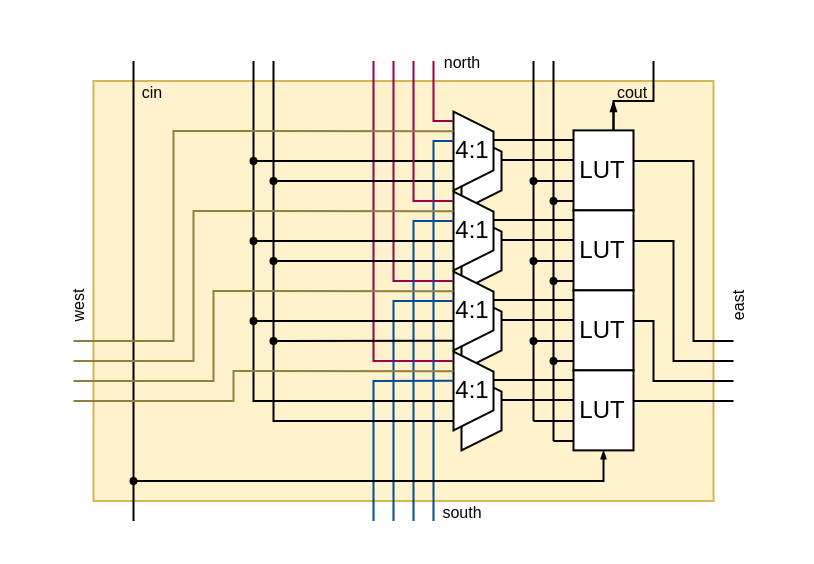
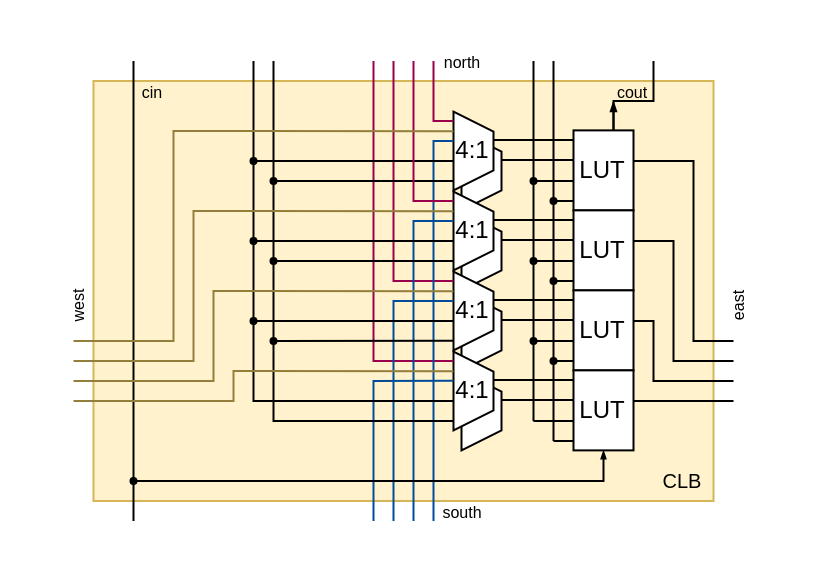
  <mxCell id="0" />
  <mxCell id="1" parent="0" />
  <mxCell id="2" value="" style="rounded=0;whiteSpace=wrap;html=1;fillColor=#fff2cc;strokeColor=#d6b656;" vertex="1" parent="1"><mxGeometry x="46.25" y="40" width="310" height="210" as="geometry" /></mxCell>
  <mxCell id="3" value="" style="endArrow=none;html=1;rounded=0;endFill=0;startArrow=blockThin;startFill=1;startSize=3;" edge="1" parent="1"><mxGeometry width="50" height="50" relative="1" as="geometry"><mxPoint x="306.25" y="50" as="sourcePoint" /><mxPoint x="306.25" y="70" as="targetPoint" /><Array as="points" /></mxGeometry></mxCell>
  <mxCell id="4" value="" style="endArrow=none;html=1;rounded=0;" edge="1" parent="1"><mxGeometry width="50" height="50" relative="1" as="geometry"><mxPoint x="326.25" y="30" as="sourcePoint" /><mxPoint x="306.25" y="70" as="targetPoint" /><Array as="points"><mxPoint x="326.25" y="50" /><mxPoint x="306.25" y="50" /></Array></mxGeometry></mxCell>
  <mxCell id="5" value="" style="endArrow=none;html=1;rounded=0;" edge="1" parent="1"><mxGeometry width="50" height="50" relative="1" as="geometry"><mxPoint x="266.25" y="210" as="sourcePoint" /><mxPoint x="266.25" y="30" as="targetPoint" /></mxGeometry></mxCell>
  <mxCell id="6" value="" style="endArrow=none;html=1;rounded=0;" edge="1" parent="1"><mxGeometry width="50" height="50" relative="1" as="geometry"><mxPoint x="276.25" y="220" as="sourcePoint" /><mxPoint x="276.25" y="30" as="targetPoint" /></mxGeometry></mxCell>
  <mxCell id="7" value="" style="group" vertex="1" connectable="0" parent="1"><mxGeometry x="226.25" y="50" width="90" height="54.69" as="geometry" /></mxCell>
  <mxCell id="8" value="" style="endArrow=none;html=1;rounded=0;startArrow=none;startFill=0;endSize=4;startSize=3;strokeWidth=1;entryX=0;entryY=0.5;entryDx=0;entryDy=0;" edge="1" parent="7"><mxGeometry width="50" height="50" relative="1" as="geometry"><mxPoint x="20" y="29.55" as="sourcePoint" /><mxPoint x="60" y="29.55" as="targetPoint" /></mxGeometry></mxCell>
  <mxCell id="9" value="" style="shape=trapezoid;perimeter=trapezoidPerimeter;whiteSpace=wrap;html=1;fixedSize=1;size=10;direction=south;" vertex="1" parent="7"><mxGeometry x="4" y="15.31" width="20" height="39.38" as="geometry" /></mxCell>
  <mxCell id="10" value="LUT" style="rounded=0;whiteSpace=wrap;html=1;" vertex="1" parent="7"><mxGeometry x="60" y="14.69" width="30" height="40" as="geometry" /></mxCell>
  <mxCell id="11" value="4:1" style="shape=trapezoid;perimeter=trapezoidPerimeter;whiteSpace=wrap;html=1;fixedSize=1;size=10;direction=south;" vertex="1" parent="7"><mxGeometry y="5.31" width="20" height="39.38" as="geometry" /></mxCell>
  <mxCell id="12" value="" style="endArrow=none;html=1;rounded=0;startArrow=oval;startFill=1;endSize=4;startSize=3;strokeWidth=1;" edge="1" parent="7"><mxGeometry width="50" height="50" relative="1" as="geometry"><mxPoint x="50" y="50" as="sourcePoint" /><mxPoint x="60" y="50" as="targetPoint" /></mxGeometry></mxCell>
  <mxCell id="13" value="" style="endArrow=none;html=1;rounded=0;startArrow=oval;startFill=1;endSize=4;startSize=3;strokeWidth=1;" edge="1" parent="7"><mxGeometry width="50" height="50" relative="1" as="geometry"><mxPoint x="40" y="40" as="sourcePoint" /><mxPoint x="60" y="40" as="targetPoint" /></mxGeometry></mxCell>
  <mxCell id="14" value="" style="endArrow=none;html=1;rounded=0;startArrow=none;startFill=0;endSize=4;startSize=3;strokeWidth=1;entryX=0;entryY=0.5;entryDx=0;entryDy=0;" edge="1" parent="7"><mxGeometry width="50" height="50" relative="1" as="geometry"><mxPoint x="20.0" y="19.55" as="sourcePoint" /><mxPoint x="60.0" y="19.55" as="targetPoint" /></mxGeometry></mxCell>
  <mxCell id="15" value="" style="group" vertex="1" connectable="0" parent="1"><mxGeometry x="226.25" y="90" width="90" height="54.69" as="geometry" /></mxCell>
  <mxCell id="16" value="" style="endArrow=none;html=1;rounded=0;startArrow=none;startFill=0;endSize=4;startSize=3;strokeWidth=1;entryX=0;entryY=0.5;entryDx=0;entryDy=0;" edge="1" parent="15"><mxGeometry width="50" height="50" relative="1" as="geometry"><mxPoint x="20" y="29.55" as="sourcePoint" /><mxPoint x="60" y="29.55" as="targetPoint" /></mxGeometry></mxCell>
  <mxCell id="17" value="" style="shape=trapezoid;perimeter=trapezoidPerimeter;whiteSpace=wrap;html=1;fixedSize=1;size=10;direction=south;" vertex="1" parent="15"><mxGeometry x="4" y="15.31" width="20" height="39.38" as="geometry" /></mxCell>
  <mxCell id="18" value="LUT" style="rounded=0;whiteSpace=wrap;html=1;" vertex="1" parent="15"><mxGeometry x="60" y="14.69" width="30" height="40" as="geometry" /></mxCell>
  <mxCell id="19" value="4:1" style="shape=trapezoid;perimeter=trapezoidPerimeter;whiteSpace=wrap;html=1;fixedSize=1;size=10;direction=south;" vertex="1" parent="15"><mxGeometry y="5.31" width="20" height="39.38" as="geometry" /></mxCell>
  <mxCell id="20" value="" style="endArrow=none;html=1;rounded=0;startArrow=oval;startFill=1;endSize=4;startSize=3;strokeWidth=1;" edge="1" parent="15"><mxGeometry width="50" height="50" relative="1" as="geometry"><mxPoint x="50" y="50" as="sourcePoint" /><mxPoint x="60" y="50" as="targetPoint" /></mxGeometry></mxCell>
  <mxCell id="21" value="" style="endArrow=none;html=1;rounded=0;startArrow=oval;startFill=1;endSize=4;startSize=3;strokeWidth=1;" edge="1" parent="15"><mxGeometry width="50" height="50" relative="1" as="geometry"><mxPoint x="40" y="40" as="sourcePoint" /><mxPoint x="60" y="40" as="targetPoint" /></mxGeometry></mxCell>
  <mxCell id="22" value="" style="endArrow=none;html=1;rounded=0;startArrow=none;startFill=0;endSize=4;startSize=3;strokeWidth=1;entryX=0;entryY=0.5;entryDx=0;entryDy=0;" edge="1" parent="15"><mxGeometry width="50" height="50" relative="1" as="geometry"><mxPoint x="20.0" y="19.55" as="sourcePoint" /><mxPoint x="60.0" y="19.55" as="targetPoint" /></mxGeometry></mxCell>
  <mxCell id="23" value="" style="group" vertex="1" connectable="0" parent="1"><mxGeometry x="226.25" y="130" width="90" height="54.69" as="geometry" /></mxCell>
  <mxCell id="24" value="" style="endArrow=none;html=1;rounded=0;startArrow=none;startFill=0;endSize=4;startSize=3;strokeWidth=1;entryX=0;entryY=0.5;entryDx=0;entryDy=0;" edge="1" parent="23"><mxGeometry width="50" height="50" relative="1" as="geometry"><mxPoint x="20" y="29.55" as="sourcePoint" /><mxPoint x="60" y="29.55" as="targetPoint" /></mxGeometry></mxCell>
  <mxCell id="25" value="" style="shape=trapezoid;perimeter=trapezoidPerimeter;whiteSpace=wrap;html=1;fixedSize=1;size=10;direction=south;" vertex="1" parent="23"><mxGeometry x="4" y="15.31" width="20" height="39.38" as="geometry" /></mxCell>
  <mxCell id="26" value="LUT" style="rounded=0;whiteSpace=wrap;html=1;" vertex="1" parent="23"><mxGeometry x="60" y="14.69" width="30" height="40" as="geometry" /></mxCell>
  <mxCell id="27" value="4:1" style="shape=trapezoid;perimeter=trapezoidPerimeter;whiteSpace=wrap;html=1;fixedSize=1;size=10;direction=south;" vertex="1" parent="23"><mxGeometry y="5.31" width="20" height="39.38" as="geometry" /></mxCell>
  <mxCell id="28" value="" style="endArrow=none;html=1;rounded=0;startArrow=oval;startFill=1;endSize=4;startSize=3;strokeWidth=1;" edge="1" parent="23"><mxGeometry width="50" height="50" relative="1" as="geometry"><mxPoint x="50" y="50" as="sourcePoint" /><mxPoint x="60" y="50" as="targetPoint" /></mxGeometry></mxCell>
  <mxCell id="29" value="" style="endArrow=none;html=1;rounded=0;startArrow=oval;startFill=1;endSize=4;startSize=3;strokeWidth=1;" edge="1" parent="23"><mxGeometry width="50" height="50" relative="1" as="geometry"><mxPoint x="40" y="40" as="sourcePoint" /><mxPoint x="60" y="40" as="targetPoint" /></mxGeometry></mxCell>
  <mxCell id="30" value="" style="endArrow=none;html=1;rounded=0;startArrow=none;startFill=0;endSize=4;startSize=3;strokeWidth=1;entryX=0;entryY=0.5;entryDx=0;entryDy=0;" edge="1" parent="23"><mxGeometry width="50" height="50" relative="1" as="geometry"><mxPoint x="20.0" y="19.55" as="sourcePoint" /><mxPoint x="60.0" y="19.55" as="targetPoint" /></mxGeometry></mxCell>
  <mxCell id="31" value="" style="group" vertex="1" connectable="0" parent="1"><mxGeometry x="226.25" y="170" width="90" height="54.69" as="geometry" /></mxCell>
  <mxCell id="32" value="" style="endArrow=none;html=1;rounded=0;startArrow=none;startFill=0;endSize=4;startSize=3;strokeWidth=1;entryX=0;entryY=0.5;entryDx=0;entryDy=0;" edge="1" parent="31"><mxGeometry width="50" height="50" relative="1" as="geometry"><mxPoint x="20" y="29.55" as="sourcePoint" /><mxPoint x="60" y="29.55" as="targetPoint" /></mxGeometry></mxCell>
  <mxCell id="33" value="" style="shape=trapezoid;perimeter=trapezoidPerimeter;whiteSpace=wrap;html=1;fixedSize=1;size=10;direction=south;" vertex="1" parent="31"><mxGeometry x="4" y="15.31" width="20" height="39.38" as="geometry" /></mxCell>
  <mxCell id="34" value="LUT" style="rounded=0;whiteSpace=wrap;html=1;" vertex="1" parent="31"><mxGeometry x="60" y="14.69" width="30" height="40" as="geometry" /></mxCell>
  <mxCell id="35" value="4:1" style="shape=trapezoid;perimeter=trapezoidPerimeter;whiteSpace=wrap;html=1;fixedSize=1;size=10;direction=south;" vertex="1" parent="31"><mxGeometry y="5.31" width="20" height="39.38" as="geometry" /></mxCell>
  <mxCell id="36" value="" style="endArrow=none;html=1;rounded=0;startArrow=none;startFill=0;endSize=4;startSize=3;strokeWidth=1;" edge="1" parent="31"><mxGeometry width="50" height="50" relative="1" as="geometry"><mxPoint x="50" y="50" as="sourcePoint" /><mxPoint x="60" y="50" as="targetPoint" /></mxGeometry></mxCell>
  <mxCell id="37" value="" style="endArrow=none;html=1;rounded=0;startArrow=none;startFill=0;endSize=4;startSize=3;strokeWidth=1;" edge="1" parent="31"><mxGeometry width="50" height="50" relative="1" as="geometry"><mxPoint x="40" y="40" as="sourcePoint" /><mxPoint x="60" y="40" as="targetPoint" /></mxGeometry></mxCell>
  <mxCell id="38" value="" style="endArrow=none;html=1;rounded=0;startArrow=none;startFill=0;endSize=4;startSize=3;strokeWidth=1;entryX=0;entryY=0.5;entryDx=0;entryDy=0;" edge="1" parent="31"><mxGeometry width="50" height="50" relative="1" as="geometry"><mxPoint x="20.0" y="19.55" as="sourcePoint" /><mxPoint x="60.0" y="19.55" as="targetPoint" /></mxGeometry></mxCell>
  <mxCell id="39" value="" style="endArrow=none;html=1;rounded=0;strokeColor=#99004D;" edge="1" parent="1"><mxGeometry width="50" height="50" relative="1" as="geometry"><mxPoint x="226.25" y="60" as="sourcePoint" /><mxPoint x="216.25" y="30" as="targetPoint" /><Array as="points"><mxPoint x="216.25" y="60" /></Array></mxGeometry></mxCell>
  <mxCell id="40" value="" style="endArrow=none;html=1;rounded=0;strokeColor=#99004D;" edge="1" parent="1"><mxGeometry width="50" height="50" relative="1" as="geometry"><mxPoint x="226.25" y="140" as="sourcePoint" /><mxPoint x="196.25" y="30" as="targetPoint" /><Array as="points"><mxPoint x="196.25" y="140" /></Array></mxGeometry></mxCell>
  <mxCell id="41" value="" style="endArrow=none;html=1;rounded=0;strokeColor=#99004D;" edge="1" parent="1"><mxGeometry width="50" height="50" relative="1" as="geometry"><mxPoint x="226.25" y="180" as="sourcePoint" /><mxPoint x="186.25" y="30" as="targetPoint" /><Array as="points"><mxPoint x="186.25" y="180" /></Array></mxGeometry></mxCell>
  <mxCell id="42" value="" style="endArrow=none;html=1;rounded=0;strokeColor=#004C99;" edge="1" parent="1"><mxGeometry width="50" height="50" relative="1" as="geometry"><mxPoint x="226.25" y="70" as="sourcePoint" /><mxPoint x="216.25" y="260" as="targetPoint" /><Array as="points"><mxPoint x="216.25" y="70" /></Array></mxGeometry></mxCell>
  <mxCell id="43" value="" style="endArrow=oval;html=1;rounded=0;startArrow=none;startFill=0;endFill=1;endSize=3;" edge="1" parent="1"><mxGeometry width="50" height="50" relative="1" as="geometry"><mxPoint x="226.25" y="80" as="sourcePoint" /><mxPoint x="126.25" y="80" as="targetPoint" /></mxGeometry></mxCell>
  <mxCell id="44" value="" style="endArrow=oval;html=1;rounded=0;startArrow=none;startFill=0;endFill=1;endSize=3;" edge="1" parent="1"><mxGeometry width="50" height="50" relative="1" as="geometry"><mxPoint x="226.25" y="90" as="sourcePoint" /><mxPoint x="136.25" y="90" as="targetPoint" /></mxGeometry></mxCell>
  <mxCell id="45" value="" style="endArrow=none;html=1;rounded=0;strokeColor=#99004D;" edge="1" parent="1"><mxGeometry width="50" height="50" relative="1" as="geometry"><mxPoint x="226.25" y="100" as="sourcePoint" /><mxPoint x="206.25" y="30" as="targetPoint" /><Array as="points"><mxPoint x="206.25" y="100" /></Array></mxGeometry></mxCell>
  <mxCell id="46" value="" style="endArrow=none;html=1;rounded=0;strokeColor=#004C99;" edge="1" parent="1"><mxGeometry width="50" height="50" relative="1" as="geometry"><mxPoint x="226.25" y="110" as="sourcePoint" /><mxPoint x="206.25" y="260" as="targetPoint" /><Array as="points"><mxPoint x="206.25" y="110" /></Array></mxGeometry></mxCell>
  <mxCell id="47" value="" style="endArrow=oval;html=1;rounded=0;endSize=3;endFill=1;" edge="1" parent="1"><mxGeometry width="50" height="50" relative="1" as="geometry"><mxPoint x="226.25" y="120" as="sourcePoint" /><mxPoint x="126.25" y="120" as="targetPoint" /></mxGeometry></mxCell>
  <mxCell id="48" value="" style="endArrow=oval;html=1;rounded=0;endSize=3;endFill=1;" edge="1" parent="1"><mxGeometry width="50" height="50" relative="1" as="geometry"><mxPoint x="226.25" y="130" as="sourcePoint" /><mxPoint x="136.25" y="130" as="targetPoint" /></mxGeometry></mxCell>
  <mxCell id="49" value="" style="endArrow=none;html=1;rounded=0;strokeColor=#004C99;" edge="1" parent="1"><mxGeometry width="50" height="50" relative="1" as="geometry"><mxPoint x="226.25" y="150" as="sourcePoint" /><mxPoint x="196.25" y="260" as="targetPoint" /><Array as="points"><mxPoint x="196.25" y="150" /></Array></mxGeometry></mxCell>
  <mxCell id="50" value="" style="endArrow=oval;html=1;rounded=0;endSize=3;endFill=1;" edge="1" parent="1"><mxGeometry width="50" height="50" relative="1" as="geometry"><mxPoint x="226.25" y="160" as="sourcePoint" /><mxPoint x="126.25" y="160" as="targetPoint" /></mxGeometry></mxCell>
  <mxCell id="51" value="" style="endArrow=oval;html=1;rounded=0;endSize=3;endFill=1;" edge="1" parent="1"><mxGeometry width="50" height="50" relative="1" as="geometry"><mxPoint x="226.25" y="169.84" as="sourcePoint" /><mxPoint x="136.25" y="170" as="targetPoint" /></mxGeometry></mxCell>
  <mxCell id="52" value="" style="endArrow=none;html=1;rounded=0;strokeColor=#004C99;" edge="1" parent="1"><mxGeometry width="50" height="50" relative="1" as="geometry"><mxPoint x="226.25" y="189.92" as="sourcePoint" /><mxPoint x="186.25" y="260" as="targetPoint" /><Array as="points"><mxPoint x="186.25" y="190" /></Array></mxGeometry></mxCell>
  <mxCell id="53" value="" style="endArrow=none;html=1;rounded=0;" edge="1" parent="1"><mxGeometry width="50" height="50" relative="1" as="geometry"><mxPoint x="226.25" y="200" as="sourcePoint" /><mxPoint x="126.25" y="30" as="targetPoint" /><Array as="points"><mxPoint x="126.25" y="200" /></Array></mxGeometry></mxCell>
  <mxCell id="54" value="" style="endArrow=none;html=1;rounded=0;" edge="1" parent="1"><mxGeometry width="50" height="50" relative="1" as="geometry"><mxPoint x="226.25" y="210" as="sourcePoint" /><mxPoint x="136.25" y="30" as="targetPoint" /><Array as="points"><mxPoint x="136.25" y="210" /></Array></mxGeometry></mxCell>
  <mxCell id="55" value="" style="endArrow=none;html=1;rounded=0;exitX=0.5;exitY=1;exitDx=0;exitDy=0;endFill=0;startArrow=blockThin;startFill=1;endSize=5;startSize=2;" edge="1" parent="1" source="34"><mxGeometry width="50" height="50" relative="1" as="geometry"><mxPoint x="306.25" y="230" as="sourcePoint" /><mxPoint x="66.25" y="30" as="targetPoint" /><Array as="points"><mxPoint x="301.25" y="240" /><mxPoint x="66.25" y="240" /></Array></mxGeometry></mxCell>
  <mxCell id="56" value="" style="endArrow=none;html=1;rounded=0;" edge="1" parent="1"><mxGeometry width="50" height="50" relative="1" as="geometry"><mxPoint x="366.25" y="170" as="sourcePoint" /><mxPoint x="316.25" y="80" as="targetPoint" /><Array as="points"><mxPoint x="346.25" y="170" /><mxPoint x="346.25" y="80" /><mxPoint x="316.25" y="80" /></Array></mxGeometry></mxCell>
  <mxCell id="57" value="" style="endArrow=none;html=1;rounded=0;" edge="1" parent="1"><mxGeometry width="50" height="50" relative="1" as="geometry"><mxPoint x="366.25" y="180" as="sourcePoint" /><mxPoint x="316.25" y="120" as="targetPoint" /><Array as="points"><mxPoint x="336.25" y="180" /><mxPoint x="336.25" y="120" /><mxPoint x="316.25" y="120" /></Array></mxGeometry></mxCell>
  <mxCell id="58" value="" style="endArrow=none;html=1;rounded=0;" edge="1" parent="1"><mxGeometry width="50" height="50" relative="1" as="geometry"><mxPoint x="366.25" y="190" as="sourcePoint" /><mxPoint x="316.25" y="160" as="targetPoint" /><Array as="points"><mxPoint x="326.25" y="190" /><mxPoint x="326.25" y="160" /><mxPoint x="316.25" y="160" /></Array></mxGeometry></mxCell>
  <mxCell id="59" value="" style="endArrow=none;html=1;rounded=0;" edge="1" parent="1"><mxGeometry width="50" height="50" relative="1" as="geometry"><mxPoint x="366.25" y="200" as="sourcePoint" /><mxPoint x="316.25" y="200" as="targetPoint" /><Array as="points"><mxPoint x="316.25" y="200" /></Array></mxGeometry></mxCell>
  <mxCell id="60" value="" style="endArrow=none;html=1;rounded=0;startArrow=oval;startFill=1;endSize=4;startSize=3;strokeWidth=1;" edge="1" parent="1"><mxGeometry width="50" height="50" relative="1" as="geometry"><mxPoint x="66.25" y="240" as="sourcePoint" /><mxPoint x="66.25" y="260" as="targetPoint" /></mxGeometry></mxCell>
  <mxCell id="61" value="" style="endArrow=none;html=1;rounded=0;exitX=0.25;exitY=1;exitDx=0;exitDy=0;fillColor=#ffe6cc;strokeColor=#947E3B;" edge="1" parent="1" source="19"><mxGeometry width="50" height="50" relative="1" as="geometry"><mxPoint x="176.25" y="140" as="sourcePoint" /><mxPoint x="36.25" y="180" as="targetPoint" /><Array as="points"><mxPoint x="96.25" y="105" /><mxPoint x="96.25" y="180" /></Array></mxGeometry></mxCell>
  <mxCell id="62" value="" style="endArrow=none;html=1;rounded=0;exitX=0.25;exitY=1;exitDx=0;exitDy=0;fillColor=#ffe6cc;strokeColor=#947E3B;" edge="1" parent="1" source="11"><mxGeometry width="50" height="50" relative="1" as="geometry"><mxPoint x="176.25" y="100" as="sourcePoint" /><mxPoint x="36.25" y="170" as="targetPoint" /><Array as="points"><mxPoint x="86.25" y="65" /><mxPoint x="86.25" y="170" /></Array></mxGeometry></mxCell>
+ <mxCell id="63" value="CLB" style="text;html=1;strokeColor=none;fillColor=none;align=center;verticalAlign=middle;whiteSpace=wrap;rounded=0;strokeWidth=2;fontSize=10;" vertex="1" parent="1"><mxGeometry x="326.25" y="230" width="30" height="20" as="geometry" /></mxCell>
  <mxCell id="64" value="&lt;font style=&quot;font-size: 8px;&quot;&gt;south&lt;/font&gt;" style="text;html=1;strokeColor=none;fillColor=none;align=center;verticalAlign=middle;whiteSpace=wrap;rounded=0;strokeWidth=2;fontSize=10;" vertex="1" parent="1"><mxGeometry x="216.25" y="250" width="30" height="10" as="geometry" /></mxCell>
  <mxCell id="65" value="&lt;font style=&quot;font-size: 8px;&quot;&gt;west&lt;/font&gt;" style="text;html=1;strokeColor=none;fillColor=none;align=center;verticalAlign=middle;whiteSpace=wrap;rounded=0;strokeWidth=2;fontSize=10;rotation=270;" vertex="1" parent="1"><mxGeometry x="20" y="143.75" width="35" height="17.5" as="geometry" /></mxCell>
  <mxCell id="66" value="&lt;font style=&quot;font-size: 8px;&quot;&gt;cin&lt;/font&gt;" style="text;html=1;strokeColor=none;fillColor=none;align=center;verticalAlign=middle;whiteSpace=wrap;rounded=0;strokeWidth=2;fontSize=10;" vertex="1" parent="1"><mxGeometry x="66.25" y="40" width="20" height="10" as="geometry" /></mxCell>
  <mxCell id="67" value="&lt;font style=&quot;font-size: 8px;&quot;&gt;cout&lt;/font&gt;" style="text;html=1;strokeColor=none;fillColor=none;align=center;verticalAlign=middle;whiteSpace=wrap;rounded=0;strokeWidth=2;fontSize=10;" vertex="1" parent="1"><mxGeometry x="306.25" y="40" width="20" height="10" as="geometry" /></mxCell>
  <mxCell id="68" value="" style="endArrow=none;html=1;rounded=0;exitX=0.25;exitY=1;exitDx=0;exitDy=0;fillColor=#ffe6cc;strokeColor=#947E3B;" edge="1" parent="1" source="27"><mxGeometry width="50" height="50" relative="1" as="geometry"><mxPoint x="226.25" y="125" as="sourcePoint" /><mxPoint x="36.25" y="190" as="targetPoint" /><Array as="points"><mxPoint x="106.25" y="145" /><mxPoint x="106.25" y="190" /></Array></mxGeometry></mxCell>
  <mxCell id="69" value="" style="endArrow=none;html=1;rounded=0;exitX=0.25;exitY=1;exitDx=0;exitDy=0;fillColor=#ffe6cc;strokeColor=#947E3B;" edge="1" parent="1" source="35"><mxGeometry width="50" height="50" relative="1" as="geometry"><mxPoint x="226.25" y="210" as="sourcePoint" /><mxPoint x="36.25" y="200" as="targetPoint" /><Array as="points"><mxPoint x="116.25" y="185" /><mxPoint x="116.25" y="200" /></Array></mxGeometry></mxCell>
  <mxCell id="70" value="&lt;font style=&quot;font-size: 8px;&quot;&gt;north&lt;/font&gt;" style="text;html=1;strokeColor=none;fillColor=none;align=center;verticalAlign=middle;whiteSpace=wrap;rounded=0;strokeWidth=2;fontSize=10;" vertex="1" parent="1"><mxGeometry x="216.25" y="20" width="30" height="20" as="geometry" /></mxCell>
  <mxCell id="71" value="&lt;font style=&quot;font-size: 8px;&quot;&gt;east&lt;/font&gt;" style="text;html=1;strokeColor=none;fillColor=none;align=center;verticalAlign=middle;whiteSpace=wrap;rounded=0;strokeWidth=2;fontSize=10;rotation=270;" vertex="1" parent="1"><mxGeometry x="350" y="143.75" width="35" height="17.5" as="geometry" /></mxCell>
